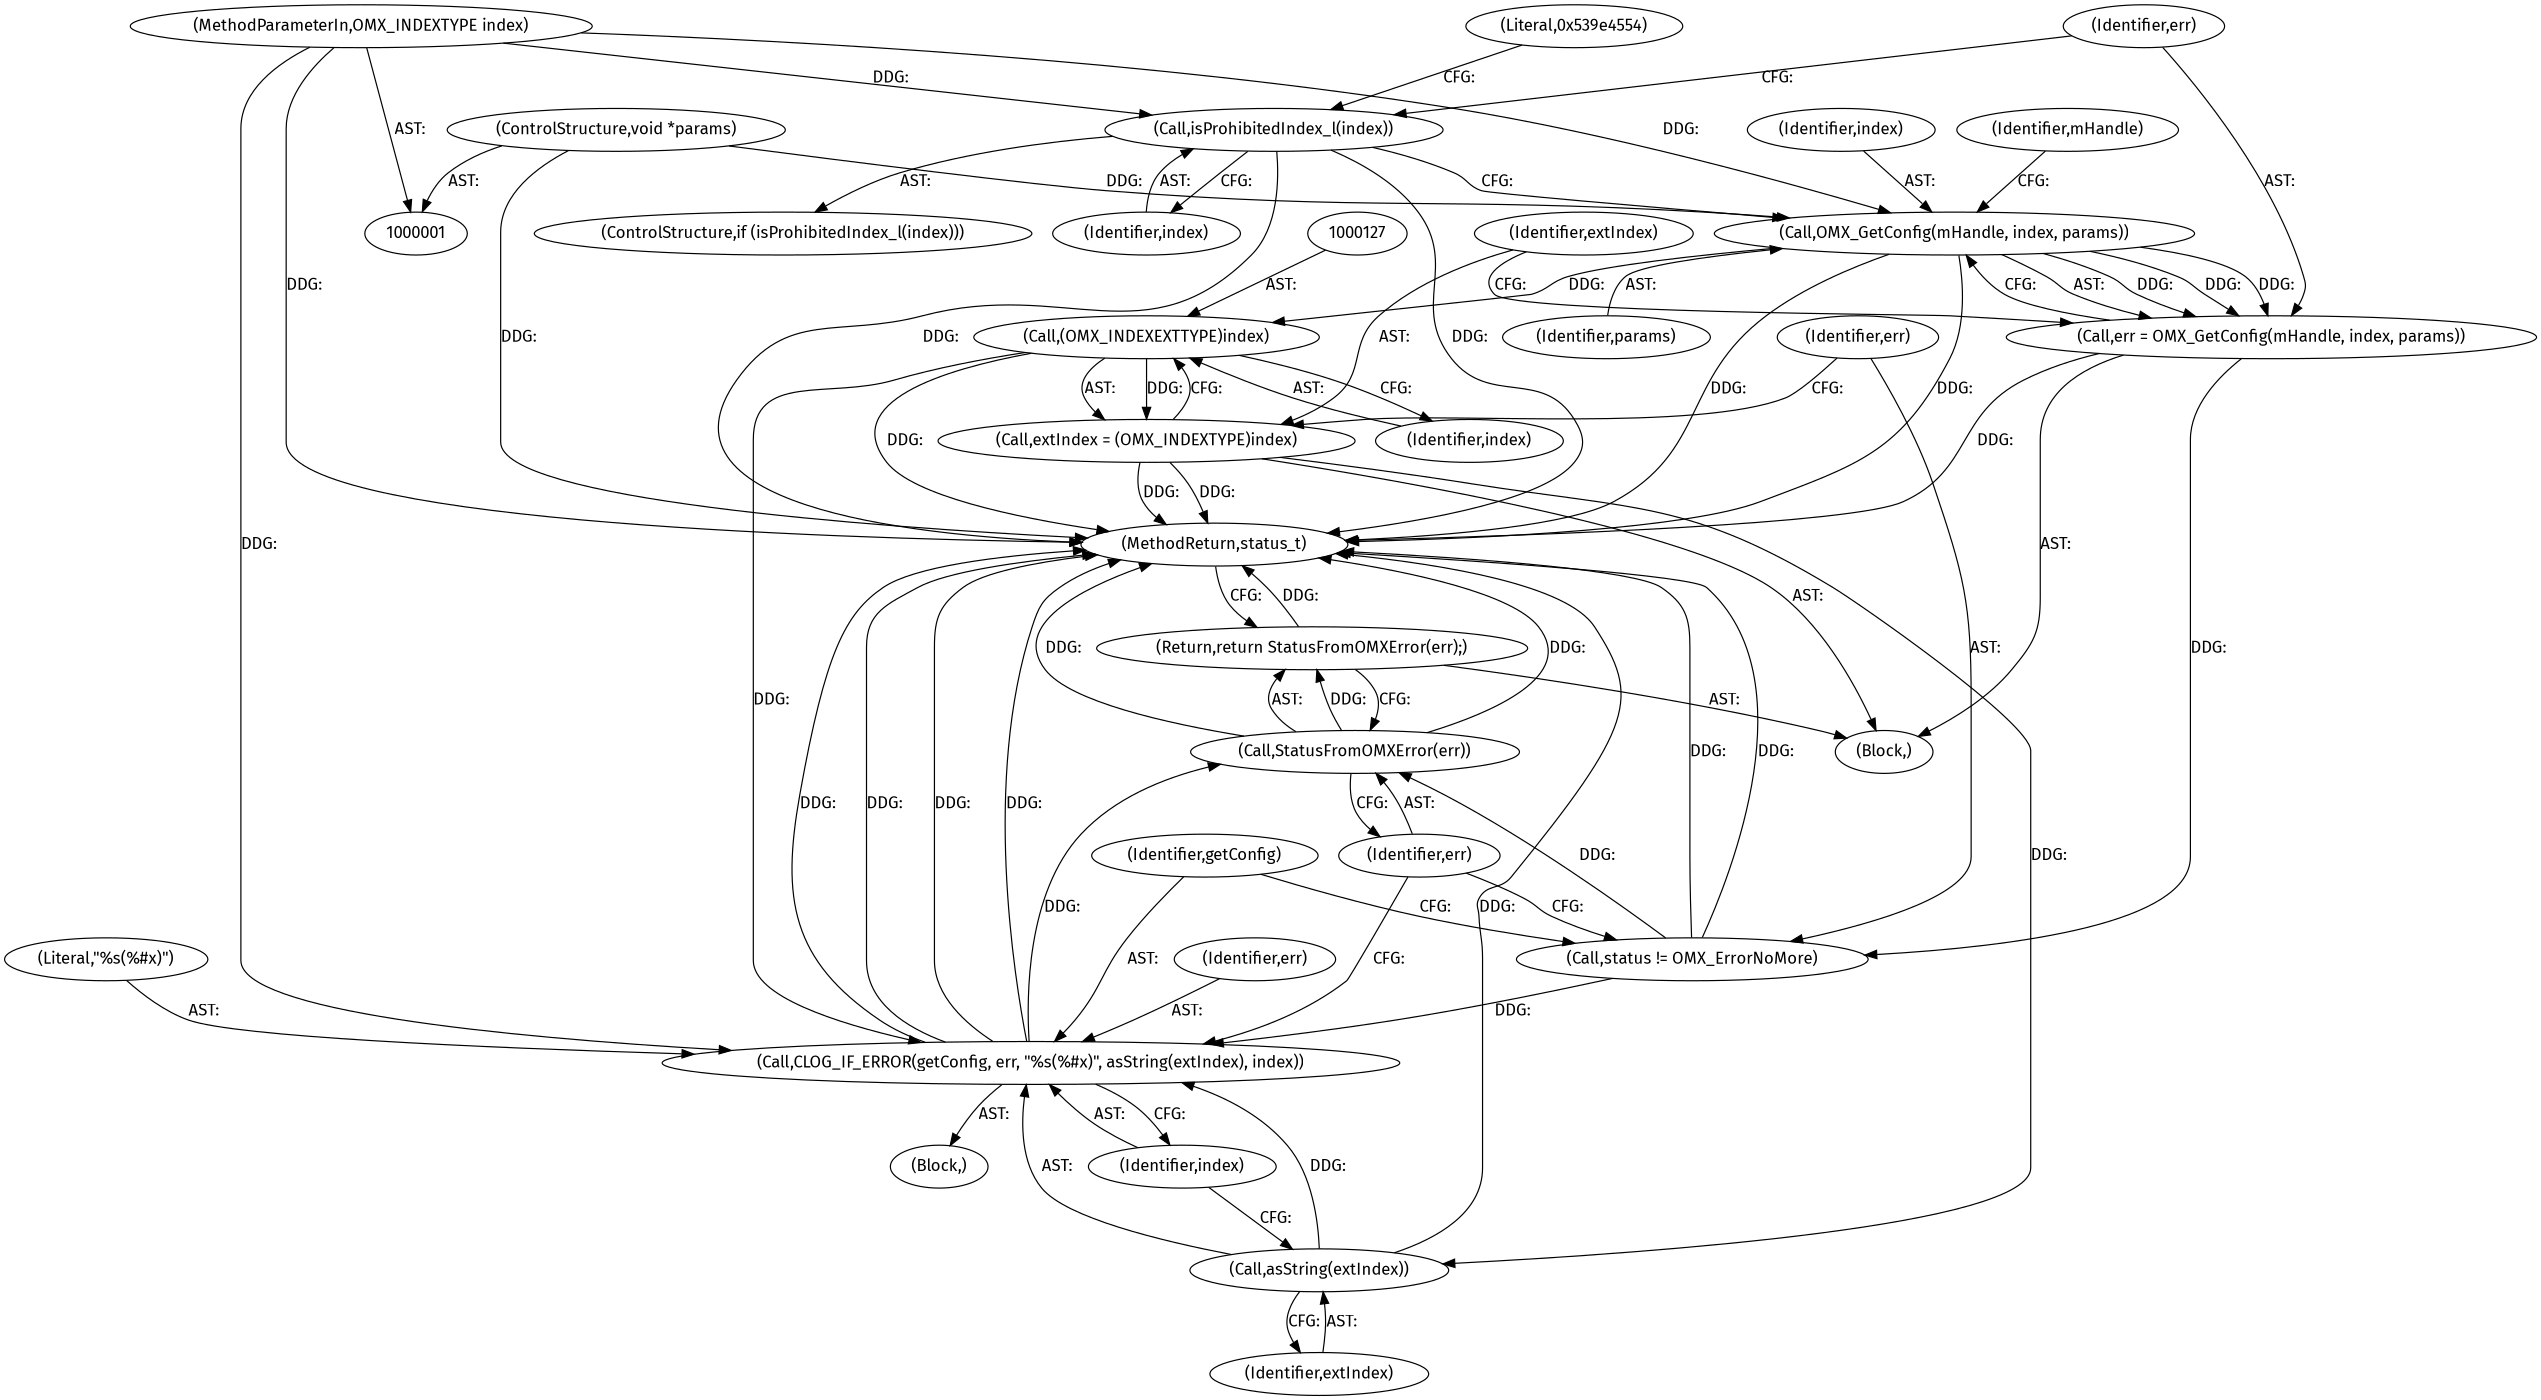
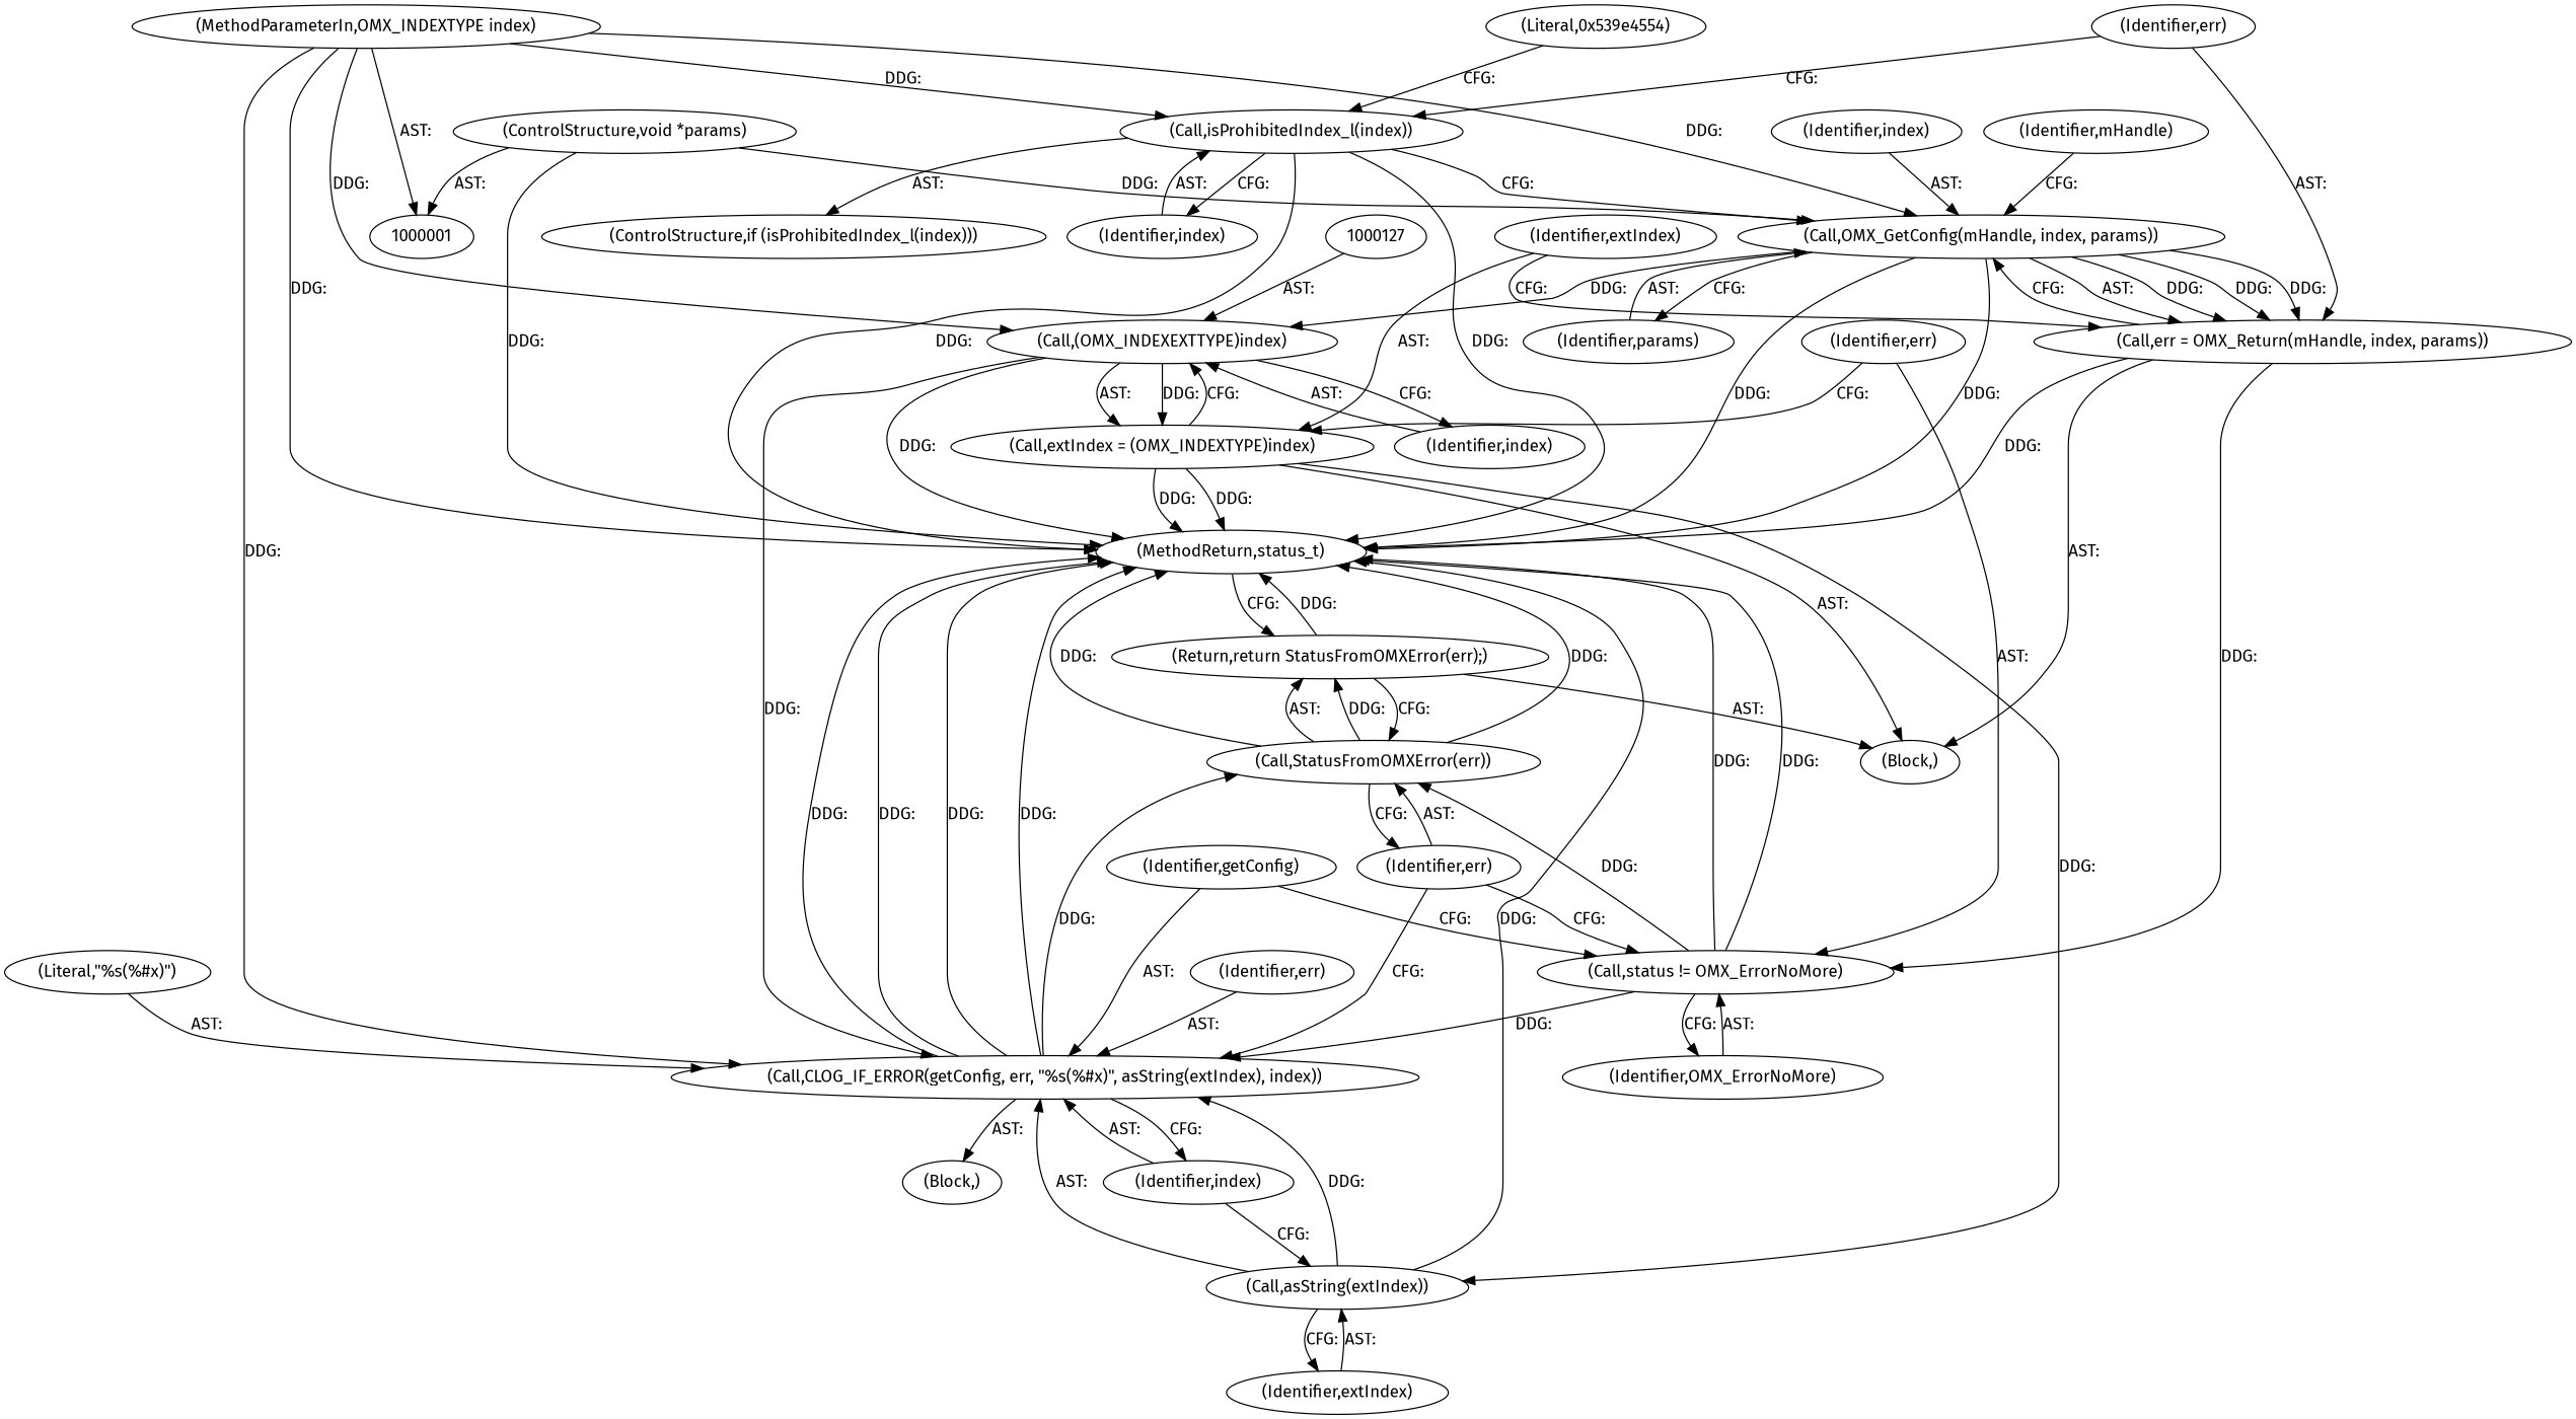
  digraph {
    fontname="Fira Sans"
    node [fontname="Fira Sans"]
    edge [fontname="Fira Sans"]
    n1 [label="(Call,OMX_GetConfig(mHandle, index, params))"]
-   n2 [label="(Call,err = OMX_GetConfig(mHandle, index, params))"]
+   n2 [label="(Call,err = OMX_Return(mHandle, index, params))"]
    n3 [label="(Call,(OMX_INDEXEXTTYPE)index)"]
    n4 [label="(Identifier,params)"]
    n5 [label="(MethodReturn,status_t)"]
    n6 [label="(Call,status != OMX_ErrorNoMore)"]
    n7 [label="(Block,)"]
    n8 [label="(Call,CLOG_IF_ERROR(getConfig, err, \"%s(%#x)\", asString(extIndex), index))"]
    n9 [label="(Call,extIndex = (OMX_INDEXTYPE)index)"]
    n10 [label="(Identifier,index)"]
    n11 [label="(Return,return StatusFromOMXError(err);)"]
    n12 [label="(Call,isProhibitedIndex_l(index))"]
    n13 [label="(ControlStructure,if (isProhibitedIndex_l(index)))"]
    n14 [label="(Identifier,index)"]
    n15 [label="(MethodParameterIn,OMX_INDEXTYPE index)"]
    n16 [label=1000001]
    n17 [label="(Call,StatusFromOMXError(err))"]
    n18 [label="(Identifier,index)"]
    n19 [label="(Block,)"]
    n20 [label="(ControlStructure,void *params)"]
+   n21 [label="(Identifier,OMX_ErrorNoMore)"]
    n22 [label="(Identifier,err)"]
    n23 [label="(Call,asString(extIndex))"]
    n24 [label="(Identifier,extIndex)"]
    n25 [label="(Identifier,err)"]
    n26 [label="(Identifier,mHandle)"]
    n27 [label="(Identifier,extIndex)"]
    n28 [label="(Identifier,getConfig)"]
    n29 [label="(Identifier,err)"]
    n30 [label="(Literal,0x539e4554)"]
    n31 [label="(Identifier,err)"]
    n32 [label="(Identifier,index)"]
    n33 [label="(Literal,\"%s(%#x)\")"]
    1000127
    n1 -> n2 [label="AST: "]
    n1 -> n2 [label="DDG: "]
    n1 -> n2 [label="DDG: "]
    n1 -> n2 [label="DDG: "]
    n1 -> n3 [label="DDG: "]
+   n1 -> n4 [label="CFG: "]
    n1 -> n5 [label="DDG: "]
    n1 -> n5 [label="DDG: "]
    n2 -> n1 [label="CFG: "]
    n2 -> n5 [label="DDG: "]
    n2 -> n6 [label="DDG: "]
    n2 -> n7 [label="AST: "]
    n3 -> n5 [label="DDG: "]
    n3 -> n8 [label="DDG: "]
    n3 -> n9 [label="AST: "]
    n3 -> n9 [label="DDG: "]
    n3 -> n10 [label="CFG: "]
    n4 -> n1 [label="AST: "]
    n5 -> n11 [label="CFG: "]
    n6 -> n5 [label="DDG: "]
    n6 -> n5 [label="DDG: "]
    n6 -> n8 [label="DDG: "]
    n6 -> n17 [label="DDG: "]
+   n6 -> n21 [label="CFG: "]
    n8 -> n5 [label="DDG: "]
    n8 -> n5 [label="DDG: "]
    n8 -> n5 [label="DDG: "]
    n8 -> n5 [label="DDG: "]
    n8 -> n17 [label="DDG: "]
    n8 -> n18 [label="CFG: "]
    n8 -> n19 [label="AST: "]
    n9 -> n3 [label="CFG: "]
    n9 -> n5 [label="DDG: "]
    n9 -> n5 [label="DDG: "]
    n9 -> n7 [label="AST: "]
    n9 -> n23 [label="DDG: "]
    n10 -> n3 [label="AST: "]
    n11 -> n5 [label="DDG: "]
    n11 -> n7 [label="AST: "]
    n11 -> n17 [label="CFG: "]
    n12 -> n1 [label="CFG: "]
    n12 -> n5 [label="DDG: "]
    n12 -> n5 [label="DDG: "]
    n12 -> n13 [label="AST: "]
    n12 -> n14 [label="CFG: "]
    n14 -> n12 [label="AST: "]
    n15 -> n1 [label="DDG: "]
+   n15 -> n3 [label="DDG: "]
    n15 -> n5 [label="DDG: "]
    n15 -> n8 [label="DDG: "]
    n15 -> n12 [label="DDG: "]
    n15 -> n16 [label="AST: "]
    n17 -> n5 [label="DDG: "]
    n17 -> n5 [label="DDG: "]
    n17 -> n11 [label="AST: "]
    n17 -> n11 [label="DDG: "]
    n17 -> n22 [label="CFG: "]
    n18 -> n8 [label="AST: "]
    n18 -> n23 [label="CFG: "]
    n20 -> n1 [label="DDG: "]
    n20 -> n5 [label="DDG: "]
    n20 -> n16 [label="AST: "]
+   n21 -> n6 [label="AST: "]
    n22 -> n6 [label="CFG: "]
    n22 -> n8 [label="CFG: "]
    n22 -> n17 [label="AST: "]
    n23 -> n5 [label="DDG: "]
    n23 -> n8 [label="AST: "]
    n23 -> n8 [label="DDG: "]
    n23 -> n24 [label="CFG: "]
    n24 -> n23 [label="AST: "]
    n25 -> n2 [label="AST: "]
    n25 -> n12 [label="CFG: "]
    n26 -> n1 [label="CFG: "]
    n27 -> n2 [label="CFG: "]
    n27 -> n9 [label="AST: "]
    n28 -> n6 [label="CFG: "]
    n28 -> n8 [label="AST: "]
    n29 -> n8 [label="AST: "]
    n30 -> n12 [label="CFG: "]
    n31 -> n6 [label="AST: "]
    n31 -> n9 [label="CFG: "]
    n32 -> n1 [label="AST: "]
    n33 -> n8 [label="AST: "]
    1000127 -> n3 [label="AST: "]
  }
